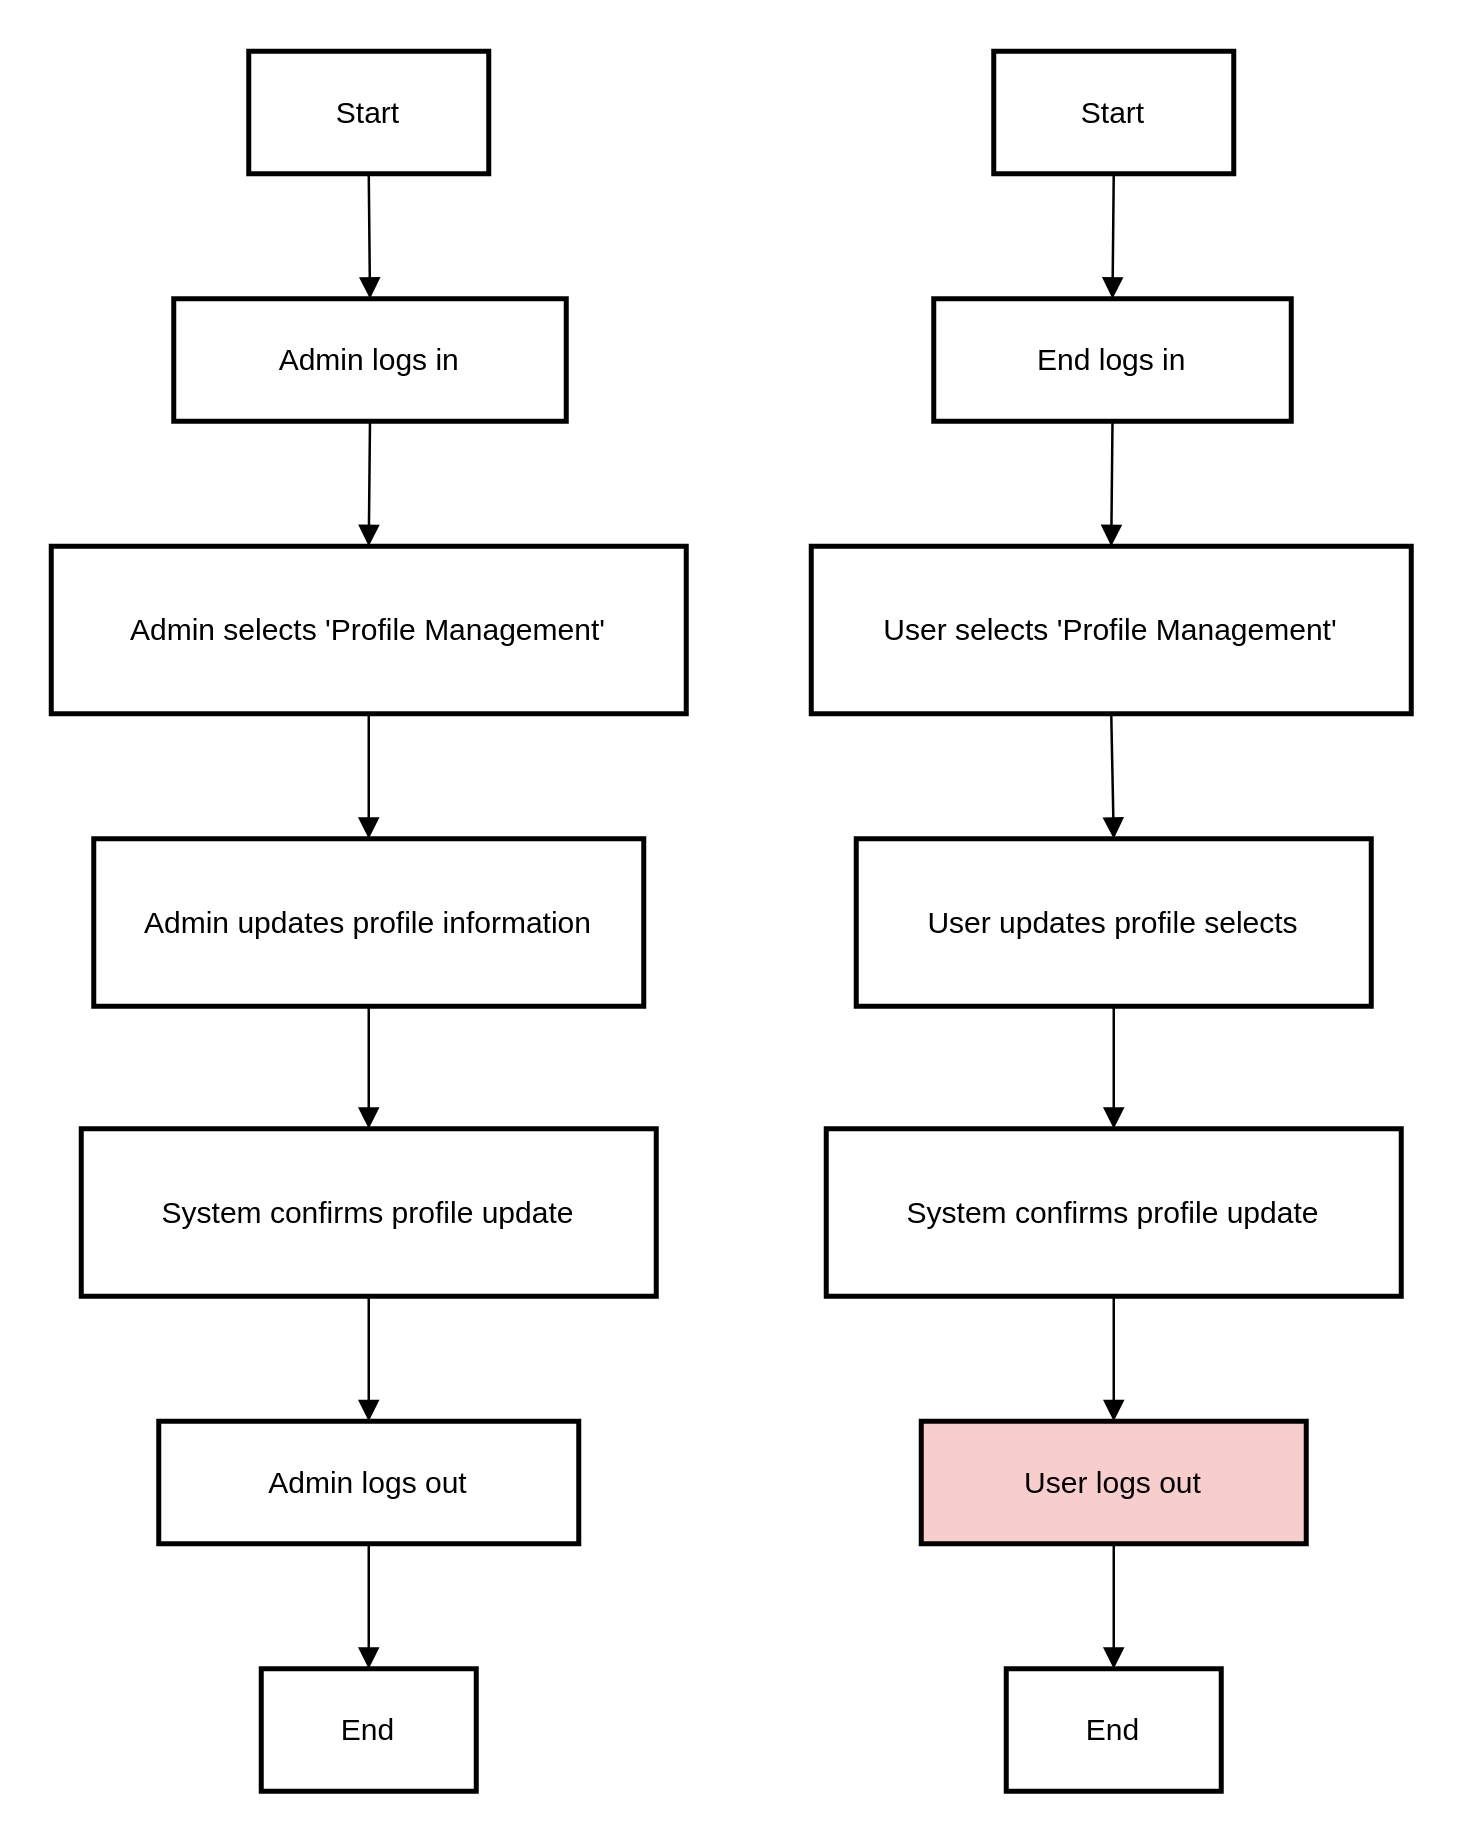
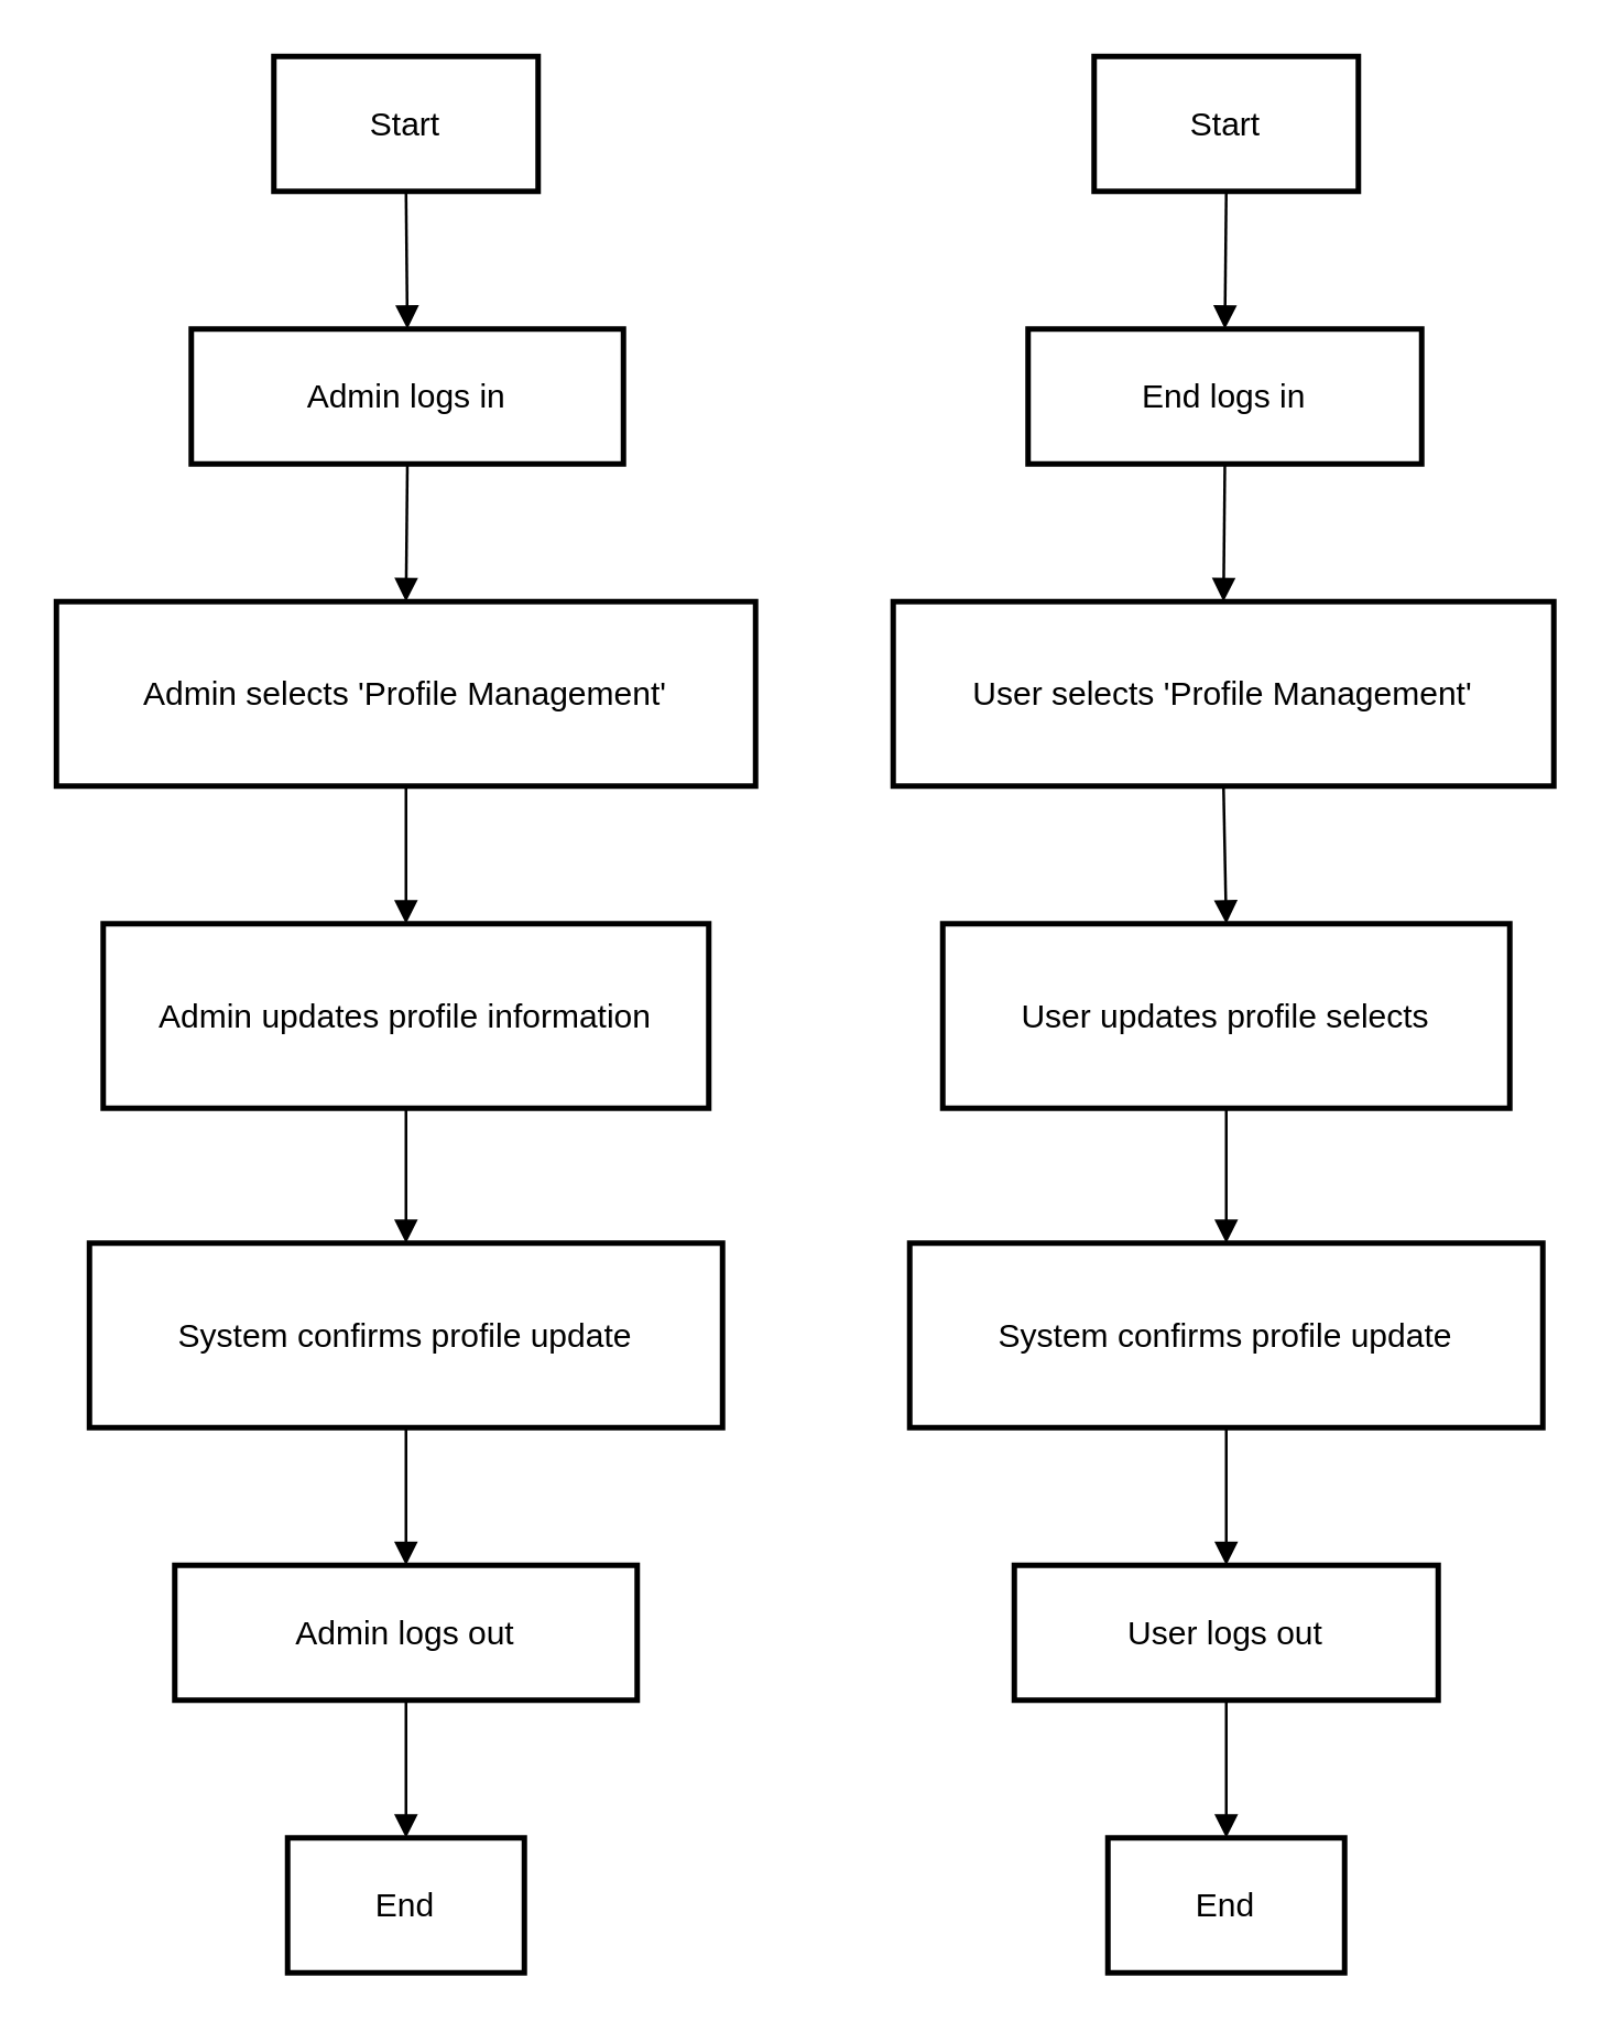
  <mxCell id="0" />
  <mxCell id="1" parent="0" />
  <mxCell id="2" value="Start" style="whiteSpace=wrap;strokeWidth=2;" vertex="1" parent="1"><mxGeometry x="99" y="20" width="96" height="49" as="geometry" /></mxCell>
  <mxCell id="3" value="Admin logs in" style="whiteSpace=wrap;strokeWidth=2;" vertex="1" parent="1"><mxGeometry x="69" y="119" width="157" height="49" as="geometry" /></mxCell>
  <mxCell id="4" value="Admin selects 'Profile Management'" style="whiteSpace=wrap;strokeWidth=2;" vertex="1" parent="1"><mxGeometry x="20" y="218" width="254" height="67" as="geometry" /></mxCell>
  <mxCell id="5" value="Admin updates profile information" style="whiteSpace=wrap;strokeWidth=2;" vertex="1" parent="1"><mxGeometry x="37" y="335" width="220" height="67" as="geometry" /></mxCell>
  <mxCell id="6" value="System confirms profile update" style="whiteSpace=wrap;strokeWidth=2;" vertex="1" parent="1"><mxGeometry x="32" y="451" width="230" height="67" as="geometry" /></mxCell>
  <mxCell id="7" value="Admin logs out" style="whiteSpace=wrap;strokeWidth=2;" vertex="1" parent="1"><mxGeometry x="63" y="568" width="168" height="49" as="geometry" /></mxCell>
  <mxCell id="8" value="End" style="whiteSpace=wrap;strokeWidth=2;" vertex="1" parent="1"><mxGeometry x="104" y="667" width="86" height="49" as="geometry" /></mxCell>
  <mxCell id="9" value="Start" style="whiteSpace=wrap;strokeWidth=2;" vertex="1" parent="1"><mxGeometry x="397" y="20" width="96" height="49" as="geometry" /></mxCell>
  <mxCell id="10" value="End logs in" style="whiteSpace=wrap;strokeWidth=2;" vertex="1" parent="1"><mxGeometry x="373" y="119" width="143" height="49" as="geometry" /></mxCell>
  <mxCell id="11" value="User selects 'Profile Management'" style="whiteSpace=wrap;strokeWidth=2;" vertex="1" parent="1"><mxGeometry x="324" y="218" width="240" height="67" as="geometry" /></mxCell>
  <mxCell id="12" value="User updates profile selects" style="whiteSpace=wrap;strokeWidth=2;" vertex="1" parent="1"><mxGeometry x="342" y="335" width="206" height="67" as="geometry" /></mxCell>
  <mxCell id="13" value="System confirms profile update" style="whiteSpace=wrap;strokeWidth=2;" vertex="1" parent="1"><mxGeometry x="330" y="451" width="230" height="67" as="geometry" /></mxCell>
- <mxCell id="14" value="User logs out" style="whiteSpace=wrap;strokeWidth=2;fillColor=#f8cecc;" vertex="1" parent="1"><mxGeometry x="368" y="568" width="154" height="49" as="geometry" /></mxCell>
+ <mxCell id="14" value="User logs out" style="whiteSpace=wrap;strokeWidth=2;" vertex="1" parent="1"><mxGeometry x="368" y="568" width="154" height="49" as="geometry" /></mxCell>
  <mxCell id="15" value="End" style="whiteSpace=wrap;strokeWidth=2;" vertex="1" parent="1"><mxGeometry x="402" y="667" width="86" height="49" as="geometry" /></mxCell>
  <mxCell id="16" value="" style="curved=1;startArrow=none;endArrow=block;exitX=0.5;exitY=1;entryX=0.5;entryY=0;rounded=0;" edge="1" parent="1" source="2" target="3"><mxGeometry relative="1" as="geometry"><Array as="points" /></mxGeometry></mxCell>
  <mxCell id="17" value="" style="curved=1;startArrow=none;endArrow=block;exitX=0.5;exitY=1;entryX=0.5;entryY=0;rounded=0;" edge="1" parent="1" source="3" target="4"><mxGeometry relative="1" as="geometry"><Array as="points" /></mxGeometry></mxCell>
  <mxCell id="18" value="" style="curved=1;startArrow=none;endArrow=block;exitX=0.5;exitY=0.99;entryX=0.5;entryY=-0.01;rounded=0;" edge="1" parent="1" source="4" target="5"><mxGeometry relative="1" as="geometry"><Array as="points" /></mxGeometry></mxCell>
  <mxCell id="19" value="" style="curved=1;startArrow=none;endArrow=block;exitX=0.5;exitY=0.99;entryX=0.5;entryY=0;rounded=0;" edge="1" parent="1" source="5" target="6"><mxGeometry relative="1" as="geometry"><Array as="points" /></mxGeometry></mxCell>
  <mxCell id="20" value="" style="curved=1;startArrow=none;endArrow=block;exitX=0.5;exitY=1;entryX=0.5;entryY=0;rounded=0;" edge="1" parent="1" source="6" target="7"><mxGeometry relative="1" as="geometry"><Array as="points" /></mxGeometry></mxCell>
  <mxCell id="21" value="" style="curved=1;startArrow=none;endArrow=block;exitX=0.5;exitY=1;entryX=0.5;entryY=0;rounded=0;" edge="1" parent="1" source="7" target="8"><mxGeometry relative="1" as="geometry"><Array as="points" /></mxGeometry></mxCell>
  <mxCell id="22" value="" style="curved=1;startArrow=none;endArrow=block;exitX=0.5;exitY=1;entryX=0.5;entryY=0;rounded=0;" edge="1" parent="1" source="9" target="10"><mxGeometry relative="1" as="geometry"><Array as="points" /></mxGeometry></mxCell>
  <mxCell id="23" value="" style="curved=1;startArrow=none;endArrow=block;exitX=0.5;exitY=1;entryX=0.5;entryY=0;rounded=0;" edge="1" parent="1" source="10" target="11"><mxGeometry relative="1" as="geometry"><Array as="points" /></mxGeometry></mxCell>
  <mxCell id="24" value="" style="curved=1;startArrow=none;endArrow=block;exitX=0.5;exitY=0.99;entryX=0.5;entryY=-0.01;rounded=0;" edge="1" parent="1" source="11" target="12"><mxGeometry relative="1" as="geometry"><Array as="points" /></mxGeometry></mxCell>
  <mxCell id="25" value="" style="curved=1;startArrow=none;endArrow=block;exitX=0.5;exitY=0.99;entryX=0.5;entryY=0;rounded=0;" edge="1" parent="1" source="12" target="13"><mxGeometry relative="1" as="geometry"><Array as="points" /></mxGeometry></mxCell>
  <mxCell id="26" value="" style="curved=1;startArrow=none;endArrow=block;exitX=0.5;exitY=1;entryX=0.5;entryY=0;rounded=0;" edge="1" parent="1" source="13" target="14"><mxGeometry relative="1" as="geometry"><Array as="points" /></mxGeometry></mxCell>
  <mxCell id="27" value="" style="curved=1;startArrow=none;endArrow=block;exitX=0.5;exitY=1;entryX=0.5;entryY=0;rounded=0;" edge="1" parent="1" source="14" target="15"><mxGeometry relative="1" as="geometry"><Array as="points" /></mxGeometry></mxCell>
